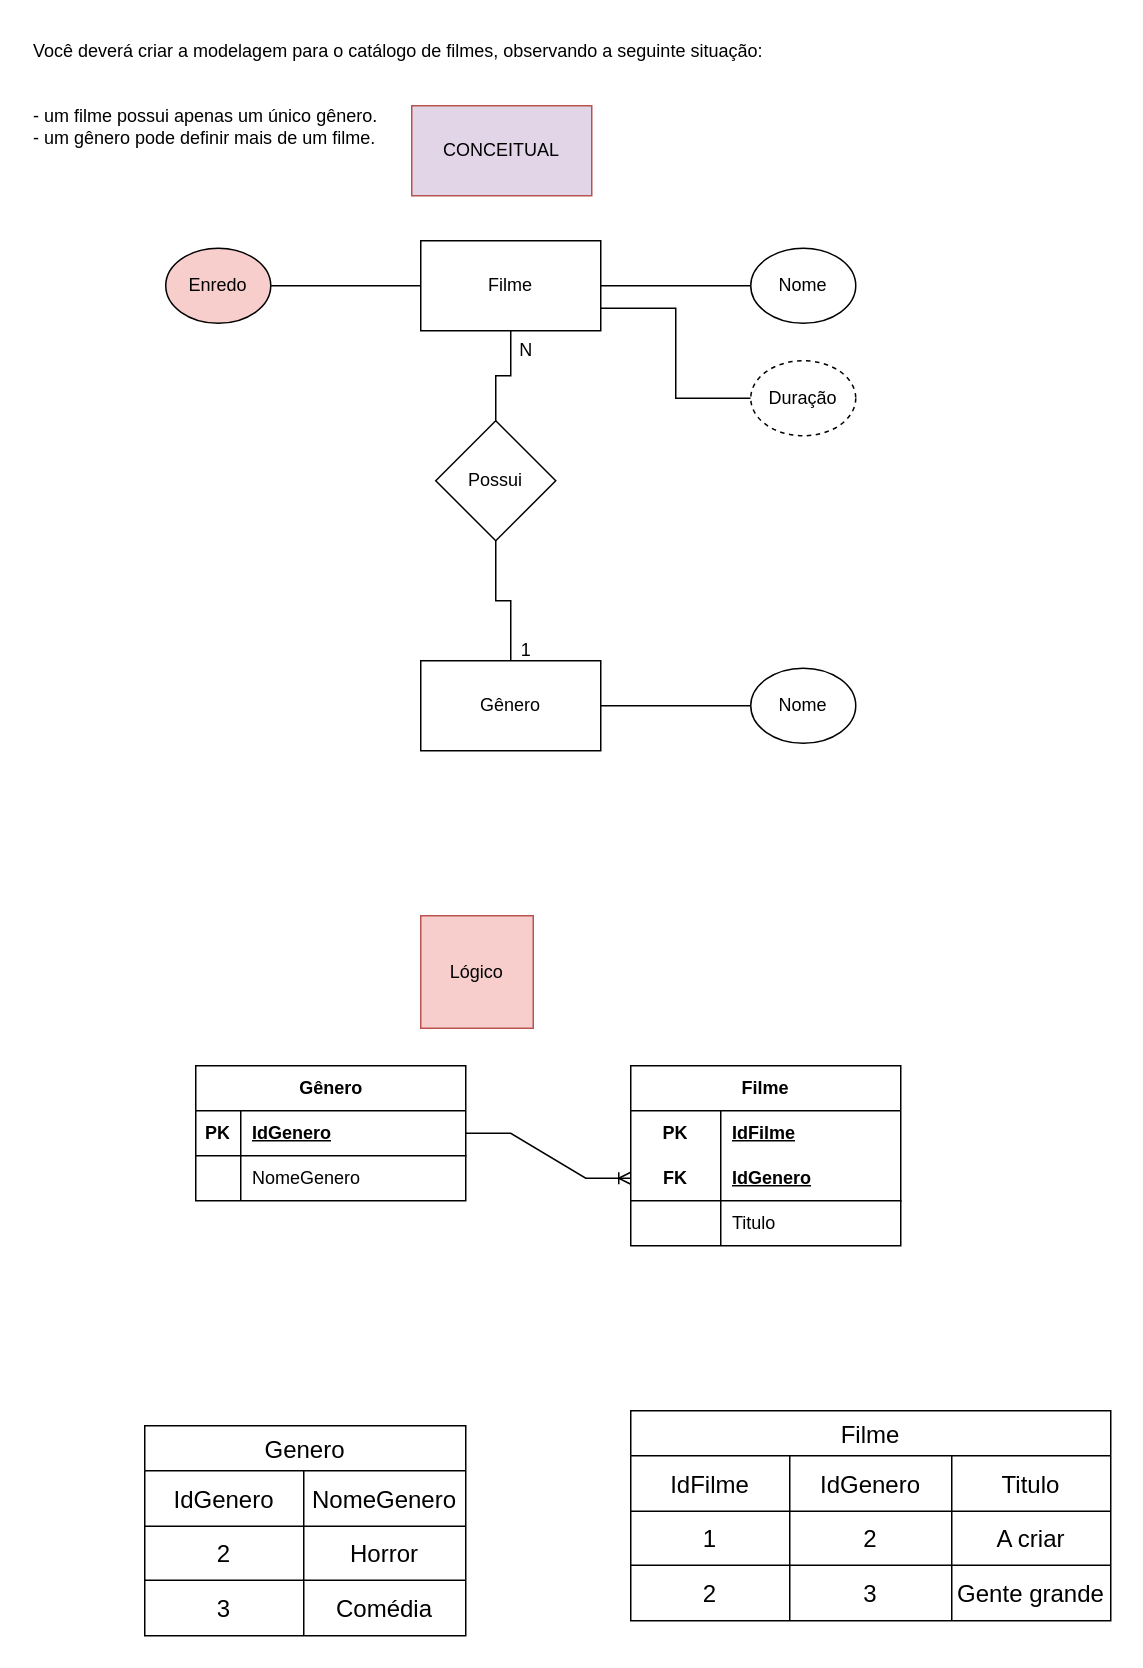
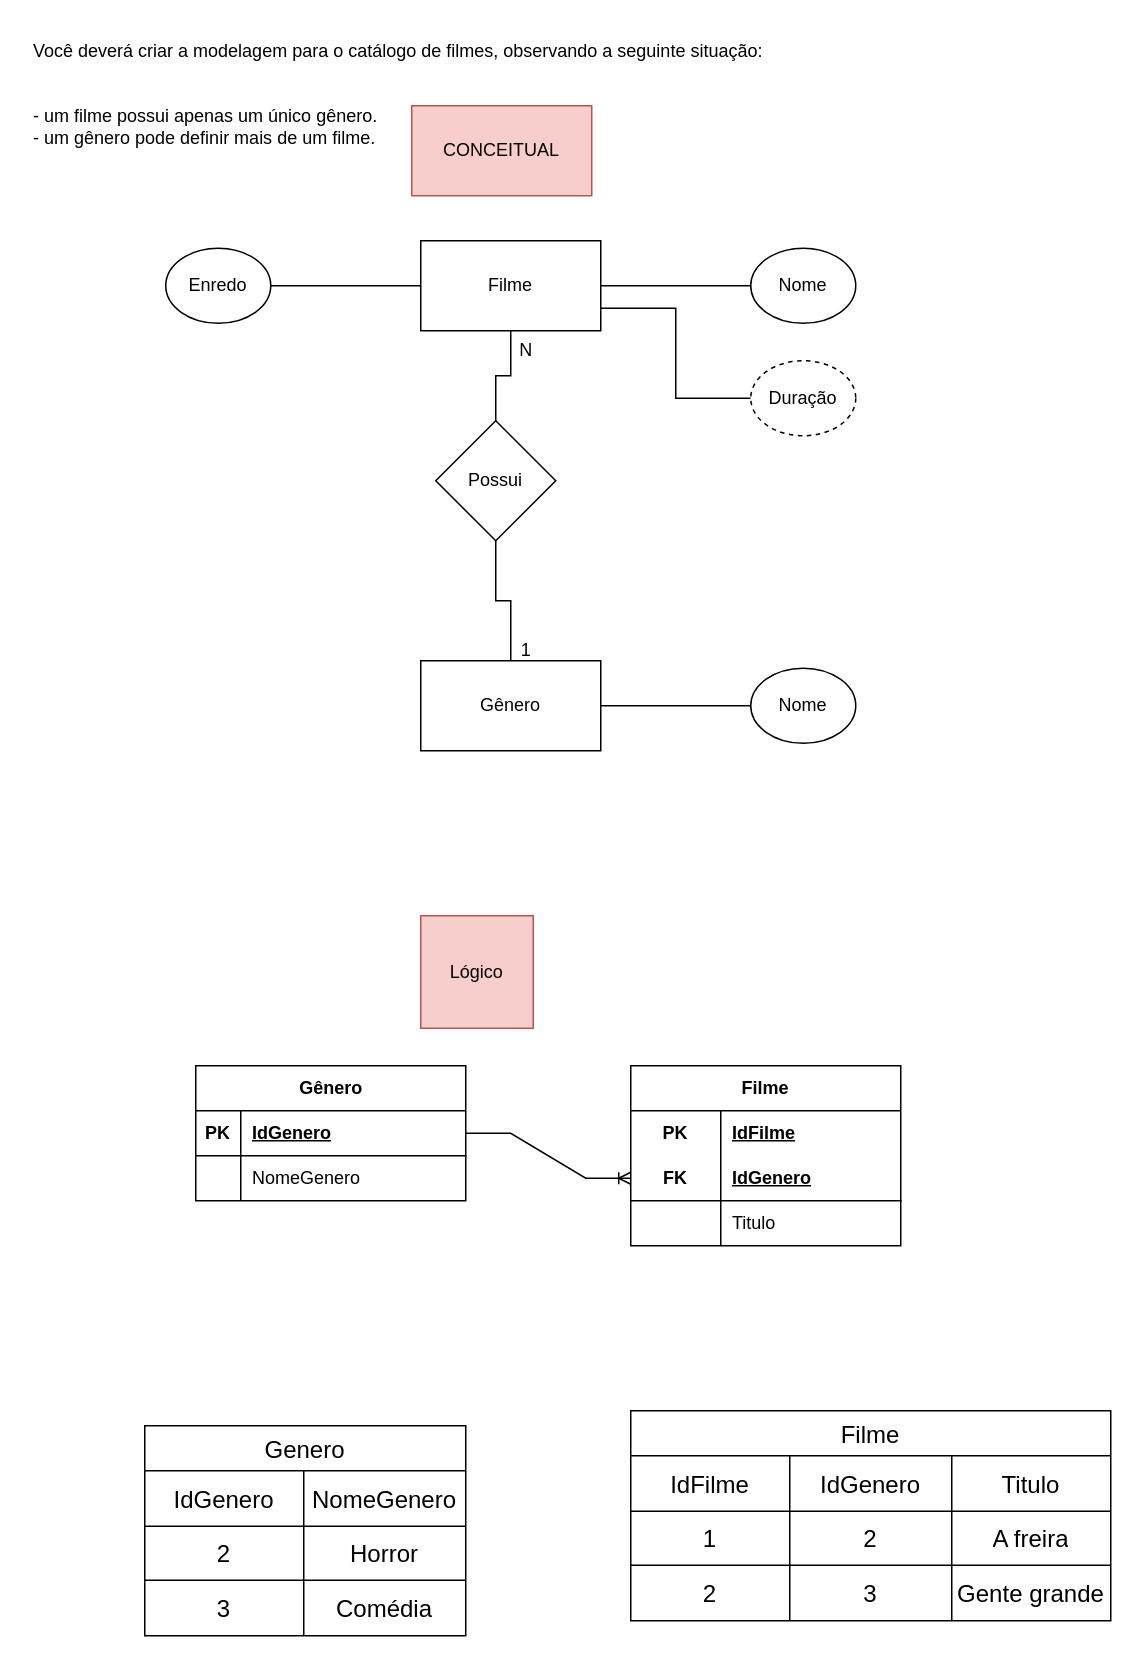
  <mxCell id="0" />
  <mxCell id="1" parent="0" />
  <mxCell id="2" style="edgeStyle=orthogonalEdgeStyle;rounded=0;orthogonalLoop=1;jettySize=auto;html=1;entryX=0.5;entryY=0;entryDx=0;entryDy=0;endArrow=none;endFill=0;" parent="1" source="3" target="6" edge="1"><mxGeometry relative="1" as="geometry" /></mxCell>
  <mxCell id="3" value="Possui" style="rhombus;whiteSpace=wrap;html=1;" parent="1" vertex="1"><mxGeometry x="290" y="280" width="80" height="80" as="geometry" /></mxCell>
  <mxCell id="4" style="edgeStyle=orthogonalEdgeStyle;rounded=0;orthogonalLoop=1;jettySize=auto;html=1;entryX=0.5;entryY=0;entryDx=0;entryDy=0;strokeColor=default;startArrow=none;startFill=0;endArrow=none;endFill=0;" parent="1" source="5" target="3" edge="1"><mxGeometry relative="1" as="geometry" /></mxCell>
  <mxCell id="5" value="Filme" style="rounded=0;whiteSpace=wrap;html=1;" parent="1" vertex="1"><mxGeometry x="280" y="160" width="120" height="60" as="geometry" /></mxCell>
  <mxCell id="6" value="Gênero" style="rounded=0;whiteSpace=wrap;html=1;" parent="1" vertex="1"><mxGeometry x="280" y="440" width="120" height="60" as="geometry" /></mxCell>
  <mxCell id="7" value="N" style="text;html=1;align=center;verticalAlign=middle;resizable=0;points=[];autosize=1;strokeColor=none;fillColor=none;" parent="1" vertex="1"><mxGeometry x="335" y="218" width="30" height="30" as="geometry" /></mxCell>
  <mxCell id="8" value="1" style="text;html=1;align=center;verticalAlign=middle;resizable=0;points=[];autosize=1;strokeColor=none;fillColor=none;" parent="1" vertex="1"><mxGeometry x="335" y="418" width="30" height="30" as="geometry" /></mxCell>
  <mxCell id="9" style="edgeStyle=orthogonalEdgeStyle;rounded=0;orthogonalLoop=1;jettySize=auto;html=1;endArrow=none;endFill=0;" parent="1" source="10" target="5" edge="1"><mxGeometry relative="1" as="geometry" /></mxCell>
  <mxCell id="10" value="Nome" style="ellipse;whiteSpace=wrap;html=1;" parent="1" vertex="1"><mxGeometry x="500" y="165" width="70" height="50" as="geometry" /></mxCell>
  <mxCell id="11" style="edgeStyle=orthogonalEdgeStyle;rounded=0;orthogonalLoop=1;jettySize=auto;html=1;entryX=1;entryY=0.75;entryDx=0;entryDy=0;endArrow=none;endFill=0;" parent="1" source="12" target="5" edge="1"><mxGeometry relative="1" as="geometry" /></mxCell>
  <mxCell id="12" value="Duração" style="ellipse;whiteSpace=wrap;html=1;dashed=1;" parent="1" vertex="1"><mxGeometry x="500" y="240" width="70" height="50" as="geometry" /></mxCell>
  <mxCell id="13" style="edgeStyle=orthogonalEdgeStyle;rounded=0;orthogonalLoop=1;jettySize=auto;html=1;entryX=1;entryY=0.5;entryDx=0;entryDy=0;endArrow=none;endFill=0;" parent="1" source="14" target="6" edge="1"><mxGeometry relative="1" as="geometry" /></mxCell>
  <mxCell id="14" value="Nome" style="ellipse;whiteSpace=wrap;html=1;" parent="1" vertex="1"><mxGeometry x="500" y="445" width="70" height="50" as="geometry" /></mxCell>
  <mxCell id="15" style="edgeStyle=orthogonalEdgeStyle;rounded=0;orthogonalLoop=1;jettySize=auto;html=1;entryX=0;entryY=0.5;entryDx=0;entryDy=0;endArrow=none;endFill=0;" parent="1" source="16" target="5" edge="1"><mxGeometry relative="1" as="geometry" /></mxCell>
- <mxCell id="16" value="Enredo" style="ellipse;whiteSpace=wrap;html=1;fillColor=#f8cecc;" parent="1" vertex="1"><mxGeometry x="110" y="165" width="70" height="50" as="geometry" /></mxCell>
+ <mxCell id="16" value="Enredo" style="ellipse;whiteSpace=wrap;html=1;" parent="1" vertex="1"><mxGeometry x="110" y="165" width="70" height="50" as="geometry" /></mxCell>
  <mxCell id="17" value="Você deverá criar a modelagem para o catálogo de filmes, observando a seguinte situação:&#10;&#10;&#10;- um filme possui apenas um único gênero.&#10;- um gênero pode definir mais de um filme." style="text;whiteSpace=wrap;" parent="1" vertex="1"><mxGeometry x="20" y="20" width="520" height="100" as="geometry" /></mxCell>
- <mxCell id="18" value="CONCEITUAL" style="rounded=0;whiteSpace=wrap;html=1;fillColor=#e1d5e7;strokeColor=#b85450;" parent="1" vertex="1"><mxGeometry x="274" y="70" width="120" height="60" as="geometry" /></mxCell>
+ <mxCell id="18" value="CONCEITUAL" style="rounded=0;whiteSpace=wrap;html=1;fillColor=#f8cecc;strokeColor=#b85450;" parent="1" vertex="1"><mxGeometry x="274" y="70" width="120" height="60" as="geometry" /></mxCell>
  <mxCell id="19" value="Lógico" style="rounded=0;whiteSpace=wrap;html=1;fillColor=#f8cecc;strokeColor=#b85450;" parent="1" vertex="1"><mxGeometry x="280" y="610" width="75" height="75" as="geometry" /></mxCell>
  <mxCell id="20" value="Gênero" style="shape=table;startSize=30;container=1;collapsible=1;childLayout=tableLayout;fixedRows=1;rowLines=0;fontStyle=1;align=center;resizeLast=1;html=1;" parent="1" vertex="1"><mxGeometry x="130" y="710" width="180" height="90" as="geometry" /></mxCell>
  <mxCell id="21" value="" style="shape=tableRow;horizontal=0;startSize=0;swimlaneHead=0;swimlaneBody=0;fillColor=none;collapsible=0;dropTarget=0;points=[[0,0.5],[1,0.5]];portConstraint=eastwest;top=0;left=0;right=0;bottom=1;" parent="20" vertex="1"><mxGeometry y="30" width="180" height="30" as="geometry" /></mxCell>
  <mxCell id="22" value="PK" style="shape=partialRectangle;connectable=0;fillColor=none;top=0;left=0;bottom=0;right=0;fontStyle=1;overflow=hidden;whiteSpace=wrap;html=1;" parent="21" vertex="1"><mxGeometry width="30" height="30" as="geometry"><mxRectangle width="30" height="30" as="alternateBounds" /></mxGeometry></mxCell>
  <mxCell id="23" value="IdGenero" style="shape=partialRectangle;connectable=0;fillColor=none;top=0;left=0;bottom=0;right=0;align=left;spacingLeft=6;fontStyle=5;overflow=hidden;whiteSpace=wrap;html=1;" parent="21" vertex="1"><mxGeometry x="30" width="150" height="30" as="geometry"><mxRectangle width="150" height="30" as="alternateBounds" /></mxGeometry></mxCell>
  <mxCell id="24" value="" style="shape=tableRow;horizontal=0;startSize=0;swimlaneHead=0;swimlaneBody=0;fillColor=none;collapsible=0;dropTarget=0;points=[[0,0.5],[1,0.5]];portConstraint=eastwest;top=0;left=0;right=0;bottom=0;" parent="20" vertex="1"><mxGeometry y="60" width="180" height="30" as="geometry" /></mxCell>
  <mxCell id="25" value="" style="shape=partialRectangle;connectable=0;fillColor=none;top=0;left=0;bottom=0;right=0;editable=1;overflow=hidden;whiteSpace=wrap;html=1;" parent="24" vertex="1"><mxGeometry width="30" height="30" as="geometry"><mxRectangle width="30" height="30" as="alternateBounds" /></mxGeometry></mxCell>
  <mxCell id="26" value="NomeGenero" style="shape=partialRectangle;connectable=0;fillColor=none;top=0;left=0;bottom=0;right=0;align=left;spacingLeft=6;overflow=hidden;whiteSpace=wrap;html=1;" parent="24" vertex="1"><mxGeometry x="30" width="150" height="30" as="geometry"><mxRectangle width="150" height="30" as="alternateBounds" /></mxGeometry></mxCell>
  <mxCell id="27" value="Filme" style="shape=table;startSize=30;container=1;collapsible=1;childLayout=tableLayout;fixedRows=1;rowLines=0;fontStyle=1;align=center;resizeLast=1;html=1;whiteSpace=wrap;" parent="1" vertex="1"><mxGeometry x="420" y="710" width="180" height="120" as="geometry" /></mxCell>
  <mxCell id="28" value="" style="shape=tableRow;horizontal=0;startSize=0;swimlaneHead=0;swimlaneBody=0;fillColor=none;collapsible=0;dropTarget=0;points=[[0,0.5],[1,0.5]];portConstraint=eastwest;top=0;left=0;right=0;bottom=0;html=1;" parent="27" vertex="1"><mxGeometry y="30" width="180" height="30" as="geometry" /></mxCell>
  <mxCell id="29" value="PK" style="shape=partialRectangle;connectable=0;fillColor=none;top=0;left=0;bottom=0;right=0;fontStyle=1;overflow=hidden;html=1;whiteSpace=wrap;" parent="28" vertex="1"><mxGeometry width="60" height="30" as="geometry"><mxRectangle width="60" height="30" as="alternateBounds" /></mxGeometry></mxCell>
  <mxCell id="30" value="IdFilme" style="shape=partialRectangle;connectable=0;fillColor=none;top=0;left=0;bottom=0;right=0;align=left;spacingLeft=6;fontStyle=5;overflow=hidden;html=1;whiteSpace=wrap;" parent="28" vertex="1"><mxGeometry x="60" width="120" height="30" as="geometry"><mxRectangle width="120" height="30" as="alternateBounds" /></mxGeometry></mxCell>
  <mxCell id="31" value="" style="shape=tableRow;horizontal=0;startSize=0;swimlaneHead=0;swimlaneBody=0;fillColor=none;collapsible=0;dropTarget=0;points=[[0,0.5],[1,0.5]];portConstraint=eastwest;top=0;left=0;right=0;bottom=1;html=1;" parent="27" vertex="1"><mxGeometry y="60" width="180" height="30" as="geometry" /></mxCell>
  <mxCell id="32" value="FK" style="shape=partialRectangle;connectable=0;fillColor=none;top=0;left=0;bottom=0;right=0;fontStyle=1;overflow=hidden;html=1;whiteSpace=wrap;" parent="31" vertex="1"><mxGeometry width="60" height="30" as="geometry"><mxRectangle width="60" height="30" as="alternateBounds" /></mxGeometry></mxCell>
  <mxCell id="33" value="IdGenero" style="shape=partialRectangle;connectable=0;fillColor=none;top=0;left=0;bottom=0;right=0;align=left;spacingLeft=6;fontStyle=5;overflow=hidden;html=1;whiteSpace=wrap;" parent="31" vertex="1"><mxGeometry x="60" width="120" height="30" as="geometry"><mxRectangle width="120" height="30" as="alternateBounds" /></mxGeometry></mxCell>
  <mxCell id="34" value="" style="shape=tableRow;horizontal=0;startSize=0;swimlaneHead=0;swimlaneBody=0;fillColor=none;collapsible=0;dropTarget=0;points=[[0,0.5],[1,0.5]];portConstraint=eastwest;top=0;left=0;right=0;bottom=0;html=1;" parent="27" vertex="1"><mxGeometry y="90" width="180" height="30" as="geometry" /></mxCell>
  <mxCell id="35" value="" style="shape=partialRectangle;connectable=0;fillColor=none;top=0;left=0;bottom=0;right=0;editable=1;overflow=hidden;html=1;whiteSpace=wrap;" parent="34" vertex="1"><mxGeometry width="60" height="30" as="geometry"><mxRectangle width="60" height="30" as="alternateBounds" /></mxGeometry></mxCell>
  <mxCell id="36" value="Titulo" style="shape=partialRectangle;connectable=0;fillColor=none;top=0;left=0;bottom=0;right=0;align=left;spacingLeft=6;overflow=hidden;html=1;whiteSpace=wrap;" parent="34" vertex="1"><mxGeometry x="60" width="120" height="30" as="geometry"><mxRectangle width="120" height="30" as="alternateBounds" /></mxGeometry></mxCell>
  <mxCell id="37" value="" style="edgeStyle=entityRelationEdgeStyle;fontSize=12;html=1;endArrow=ERoneToMany;rounded=0;exitX=1;exitY=0.5;exitDx=0;exitDy=0;entryX=0;entryY=0.5;entryDx=0;entryDy=0;" parent="1" source="21" target="31" edge="1"><mxGeometry width="100" height="100" relative="1" as="geometry"><mxPoint x="330" y="740" as="sourcePoint" /><mxPoint x="430" y="640" as="targetPoint" /></mxGeometry></mxCell>
  <mxCell id="38" value="Genero" style="shape=table;startSize=30;container=1;collapsible=0;childLayout=tableLayout;strokeColor=default;fontSize=16;" parent="1" vertex="1"><mxGeometry x="96" y="950" width="214" height="140" as="geometry" /></mxCell>
  <mxCell id="39" value="" style="shape=tableRow;horizontal=0;startSize=0;swimlaneHead=0;swimlaneBody=0;strokeColor=inherit;top=0;left=0;bottom=0;right=0;collapsible=0;dropTarget=0;fillColor=none;points=[[0,0.5],[1,0.5]];portConstraint=eastwest;fontSize=16;" parent="38" vertex="1"><mxGeometry y="30" width="214" height="37" as="geometry" /></mxCell>
  <mxCell id="40" value="IdGenero" style="shape=partialRectangle;html=1;whiteSpace=wrap;connectable=0;strokeColor=inherit;overflow=hidden;fillColor=none;top=0;left=0;bottom=0;right=0;pointerEvents=1;fontSize=16;" parent="39" vertex="1"><mxGeometry width="106" height="37" as="geometry"><mxRectangle width="106" height="37" as="alternateBounds" /></mxGeometry></mxCell>
  <mxCell id="41" value="NomeGenero" style="shape=partialRectangle;html=1;whiteSpace=wrap;connectable=0;strokeColor=inherit;overflow=hidden;fillColor=none;top=0;left=0;bottom=0;right=0;pointerEvents=1;fontSize=16;" parent="39" vertex="1"><mxGeometry x="106" width="108" height="37" as="geometry"><mxRectangle width="108" height="37" as="alternateBounds" /></mxGeometry></mxCell>
  <mxCell id="42" value="" style="shape=tableRow;horizontal=0;startSize=0;swimlaneHead=0;swimlaneBody=0;strokeColor=inherit;top=0;left=0;bottom=0;right=0;collapsible=0;dropTarget=0;fillColor=none;points=[[0,0.5],[1,0.5]];portConstraint=eastwest;fontSize=16;" parent="38" vertex="1"><mxGeometry y="67" width="214" height="36" as="geometry" /></mxCell>
  <mxCell id="43" value="2" style="shape=partialRectangle;html=1;whiteSpace=wrap;connectable=0;strokeColor=inherit;overflow=hidden;fillColor=none;top=0;left=0;bottom=0;right=0;pointerEvents=1;fontSize=16;" parent="42" vertex="1"><mxGeometry width="106" height="36" as="geometry"><mxRectangle width="106" height="36" as="alternateBounds" /></mxGeometry></mxCell>
  <mxCell id="44" value="Horror" style="shape=partialRectangle;html=1;whiteSpace=wrap;connectable=0;strokeColor=inherit;overflow=hidden;fillColor=none;top=0;left=0;bottom=0;right=0;pointerEvents=1;fontSize=16;" parent="42" vertex="1"><mxGeometry x="106" width="108" height="36" as="geometry"><mxRectangle width="108" height="36" as="alternateBounds" /></mxGeometry></mxCell>
  <mxCell id="45" value="" style="shape=tableRow;horizontal=0;startSize=0;swimlaneHead=0;swimlaneBody=0;strokeColor=inherit;top=0;left=0;bottom=0;right=0;collapsible=0;dropTarget=0;fillColor=none;points=[[0,0.5],[1,0.5]];portConstraint=eastwest;fontSize=16;" parent="38" vertex="1"><mxGeometry y="103" width="214" height="37" as="geometry" /></mxCell>
  <mxCell id="46" value="3" style="shape=partialRectangle;html=1;whiteSpace=wrap;connectable=0;strokeColor=inherit;overflow=hidden;fillColor=none;top=0;left=0;bottom=0;right=0;pointerEvents=1;fontSize=16;" parent="45" vertex="1"><mxGeometry width="106" height="37" as="geometry"><mxRectangle width="106" height="37" as="alternateBounds" /></mxGeometry></mxCell>
  <mxCell id="47" value="Comédia" style="shape=partialRectangle;html=1;whiteSpace=wrap;connectable=0;strokeColor=inherit;overflow=hidden;fillColor=none;top=0;left=0;bottom=0;right=0;pointerEvents=1;fontSize=16;" parent="45" vertex="1"><mxGeometry x="106" width="108" height="37" as="geometry"><mxRectangle width="108" height="37" as="alternateBounds" /></mxGeometry></mxCell>
  <mxCell id="48" value="Filme" style="shape=table;startSize=30;container=1;collapsible=0;childLayout=tableLayout;strokeColor=default;fontSize=16;" parent="1" vertex="1"><mxGeometry x="420" y="940" width="320" height="140" as="geometry" /></mxCell>
  <mxCell id="49" value="" style="shape=tableRow;horizontal=0;startSize=0;swimlaneHead=0;swimlaneBody=0;strokeColor=inherit;top=0;left=0;bottom=0;right=0;collapsible=0;dropTarget=0;fillColor=none;points=[[0,0.5],[1,0.5]];portConstraint=eastwest;fontSize=16;" parent="48" vertex="1"><mxGeometry y="30" width="320" height="37" as="geometry" /></mxCell>
  <mxCell id="50" value="IdFilme" style="shape=partialRectangle;html=1;whiteSpace=wrap;connectable=0;strokeColor=inherit;overflow=hidden;fillColor=none;top=0;left=0;bottom=0;right=0;pointerEvents=1;fontSize=16;" parent="49" vertex="1"><mxGeometry width="106" height="37" as="geometry"><mxRectangle width="106" height="37" as="alternateBounds" /></mxGeometry></mxCell>
  <mxCell id="51" value="IdGenero" style="shape=partialRectangle;html=1;whiteSpace=wrap;connectable=0;strokeColor=inherit;overflow=hidden;fillColor=none;top=0;left=0;bottom=0;right=0;pointerEvents=1;fontSize=16;" parent="49" vertex="1"><mxGeometry x="106" width="108" height="37" as="geometry"><mxRectangle width="108" height="37" as="alternateBounds" /></mxGeometry></mxCell>
  <mxCell id="52" value="Titulo" style="shape=partialRectangle;html=1;whiteSpace=wrap;connectable=0;strokeColor=inherit;overflow=hidden;fillColor=none;top=0;left=0;bottom=0;right=0;pointerEvents=1;fontSize=16;" parent="49" vertex="1"><mxGeometry x="214" width="106" height="37" as="geometry"><mxRectangle width="106" height="37" as="alternateBounds" /></mxGeometry></mxCell>
  <mxCell id="53" value="" style="shape=tableRow;horizontal=0;startSize=0;swimlaneHead=0;swimlaneBody=0;strokeColor=inherit;top=0;left=0;bottom=0;right=0;collapsible=0;dropTarget=0;fillColor=none;points=[[0,0.5],[1,0.5]];portConstraint=eastwest;fontSize=16;" parent="48" vertex="1"><mxGeometry y="67" width="320" height="36" as="geometry" /></mxCell>
  <mxCell id="54" value="1" style="shape=partialRectangle;html=1;whiteSpace=wrap;connectable=0;strokeColor=inherit;overflow=hidden;fillColor=none;top=0;left=0;bottom=0;right=0;pointerEvents=1;fontSize=16;" parent="53" vertex="1"><mxGeometry width="106" height="36" as="geometry"><mxRectangle width="106" height="36" as="alternateBounds" /></mxGeometry></mxCell>
  <mxCell id="55" value="2" style="shape=partialRectangle;html=1;whiteSpace=wrap;connectable=0;strokeColor=inherit;overflow=hidden;fillColor=none;top=0;left=0;bottom=0;right=0;pointerEvents=1;fontSize=16;" parent="53" vertex="1"><mxGeometry x="106" width="108" height="36" as="geometry"><mxRectangle width="108" height="36" as="alternateBounds" /></mxGeometry></mxCell>
- <mxCell id="56" value="A criar" style="shape=partialRectangle;html=1;whiteSpace=wrap;connectable=0;strokeColor=inherit;overflow=hidden;fillColor=none;top=0;left=0;bottom=0;right=0;pointerEvents=1;fontSize=16;" parent="53" vertex="1"><mxGeometry x="214" width="106" height="36" as="geometry"><mxRectangle width="106" height="36" as="alternateBounds" /></mxGeometry></mxCell>
+ <mxCell id="56" value="A freira" style="shape=partialRectangle;html=1;whiteSpace=wrap;connectable=0;strokeColor=inherit;overflow=hidden;fillColor=none;top=0;left=0;bottom=0;right=0;pointerEvents=1;fontSize=16;" parent="53" vertex="1"><mxGeometry x="214" width="106" height="36" as="geometry"><mxRectangle width="106" height="36" as="alternateBounds" /></mxGeometry></mxCell>
  <mxCell id="57" value="" style="shape=tableRow;horizontal=0;startSize=0;swimlaneHead=0;swimlaneBody=0;strokeColor=inherit;top=0;left=0;bottom=0;right=0;collapsible=0;dropTarget=0;fillColor=none;points=[[0,0.5],[1,0.5]];portConstraint=eastwest;fontSize=16;" parent="48" vertex="1"><mxGeometry y="103" width="320" height="37" as="geometry" /></mxCell>
  <mxCell id="58" value="2" style="shape=partialRectangle;html=1;whiteSpace=wrap;connectable=0;strokeColor=inherit;overflow=hidden;fillColor=none;top=0;left=0;bottom=0;right=0;pointerEvents=1;fontSize=16;" parent="57" vertex="1"><mxGeometry width="106" height="37" as="geometry"><mxRectangle width="106" height="37" as="alternateBounds" /></mxGeometry></mxCell>
  <mxCell id="59" value="3" style="shape=partialRectangle;html=1;whiteSpace=wrap;connectable=0;strokeColor=inherit;overflow=hidden;fillColor=none;top=0;left=0;bottom=0;right=0;pointerEvents=1;fontSize=16;" parent="57" vertex="1"><mxGeometry x="106" width="108" height="37" as="geometry"><mxRectangle width="108" height="37" as="alternateBounds" /></mxGeometry></mxCell>
  <mxCell id="60" value="Gente grande" style="shape=partialRectangle;html=1;whiteSpace=wrap;connectable=0;strokeColor=inherit;overflow=hidden;fillColor=none;top=0;left=0;bottom=0;right=0;pointerEvents=1;fontSize=16;" parent="57" vertex="1"><mxGeometry x="214" width="106" height="37" as="geometry"><mxRectangle width="106" height="37" as="alternateBounds" /></mxGeometry></mxCell>
